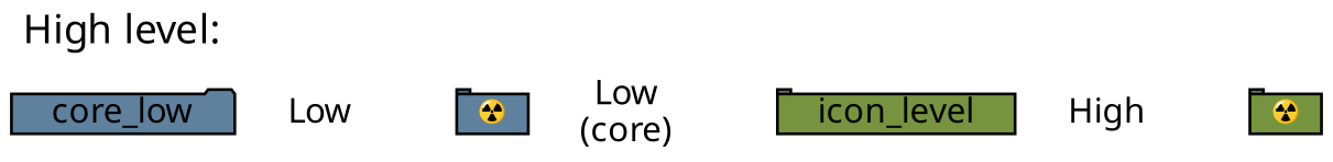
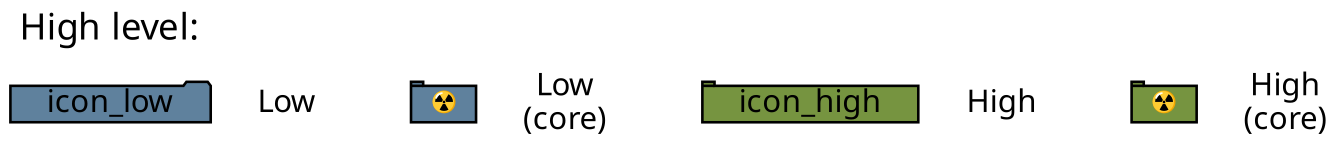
  digraph {
    rankdir=TB
    ranksep=0.1
    node [fillcolor=none fontcolor="#000000" fontname=Munson fontsize=12 margin="0.2,0.0" shape=plain style=filled]
    edge [constraint=0 minlen=0 style=invis]
-   icon_low [fillcolor="#5f819d" height=.2 shape=folder width=.35 label=core_low]
+   icon_low [fillcolor="#5f819d" height=.2 shape=folder width=.35]
    n2 [height=.5 label=Low width=1.0]
    n3 [fillcolor="#5f819d" fixedsize=1 fontname=Ubuntu fontsize=8 height=.2 label="☢️" shape=tab width=.35]
-   icon_high [fillcolor="#769440" height=.2 shape=tab width=.35 label=icon_level]
+   icon_high [fillcolor="#769440" height=.2 shape=tab width=.35]
    n5 [height=.5 label=High width=1.0]
    n6 [fillcolor="#769440" fixedsize=1 fontname=Ubuntu fontsize=8 height=.2 label="☢️" shape=tab width=.35]
    n7 [height=.5 label="Low\n(core)" width=1.0]
+   n8 [height=.5 label="High\n(core)" width=1.0]
    n9 [fontsize=14 height=.5 label="High level:" width=1.0]
    subgraph sub_1 {
      rank=sink
      icon_low
      n2
      n3
      icon_high
      n5
      n6
      n7
+     n8
    }
    icon_low -> n2
    n2 -> n3 [constraint=1 minlen=2]
    n3 -> n7
    icon_high -> n5
    n5 -> n6 [constraint=1 minlen=2]
+   n6 -> n8
    n7 -> icon_high [constraint=1 minlen=2]
    n9 -> icon_low [minlen=3]
  }
